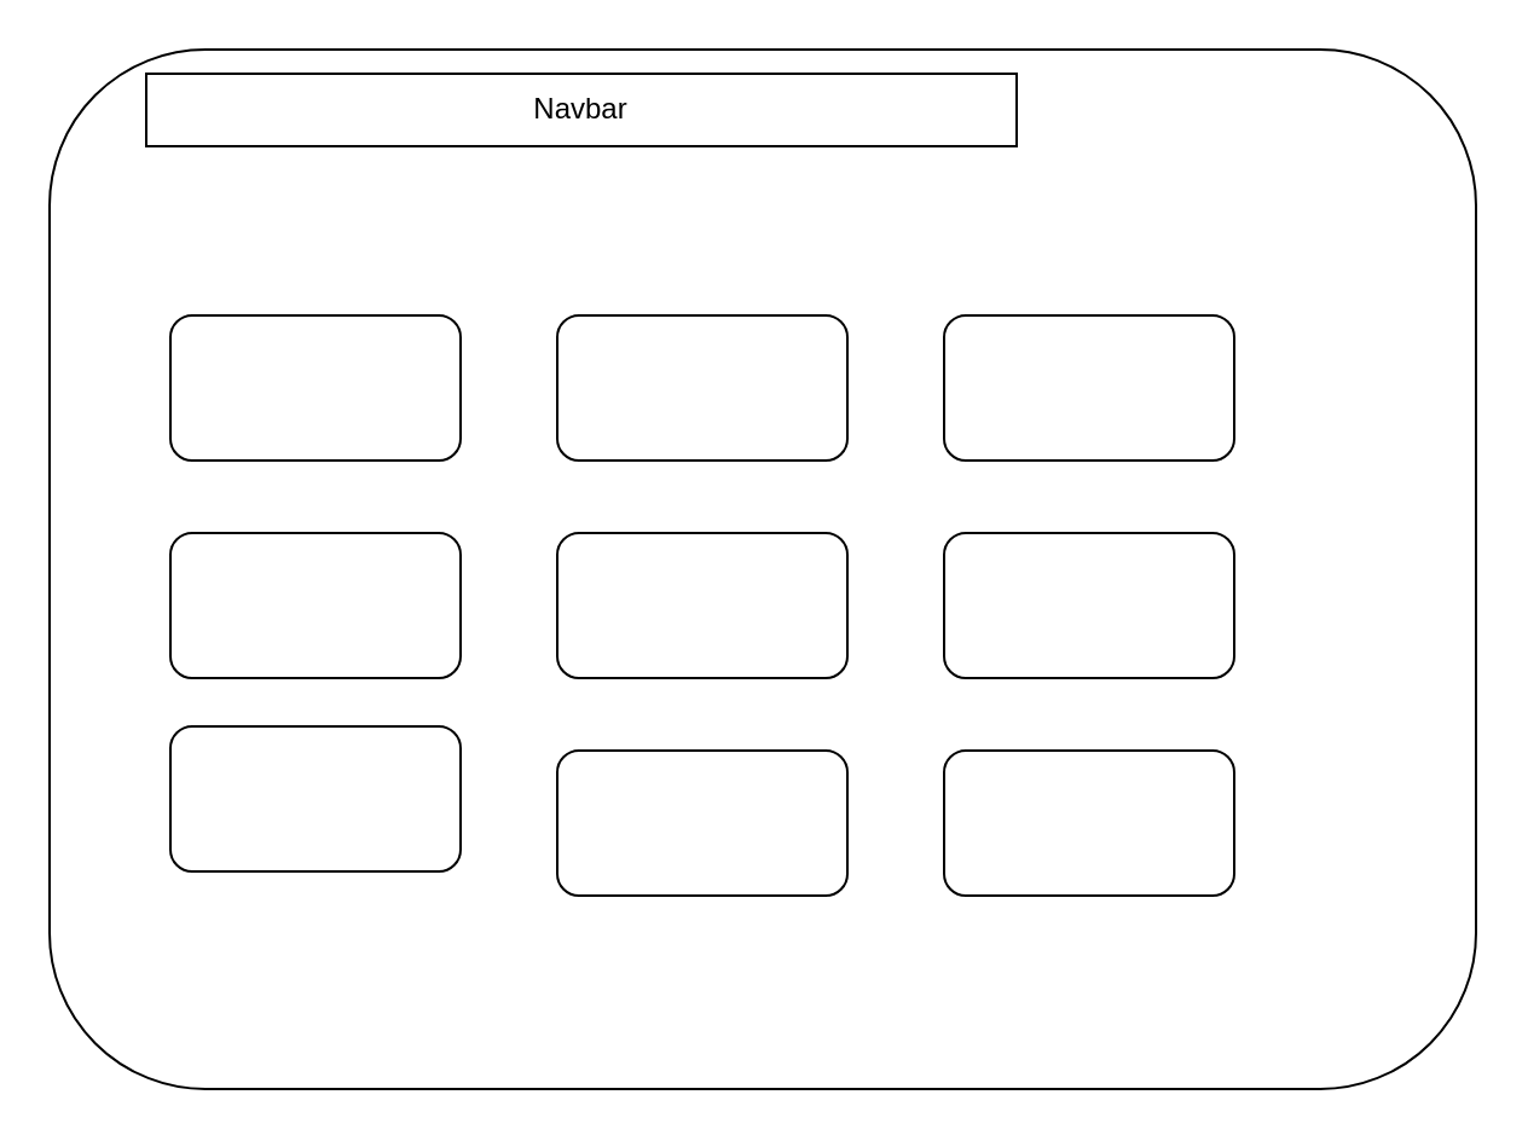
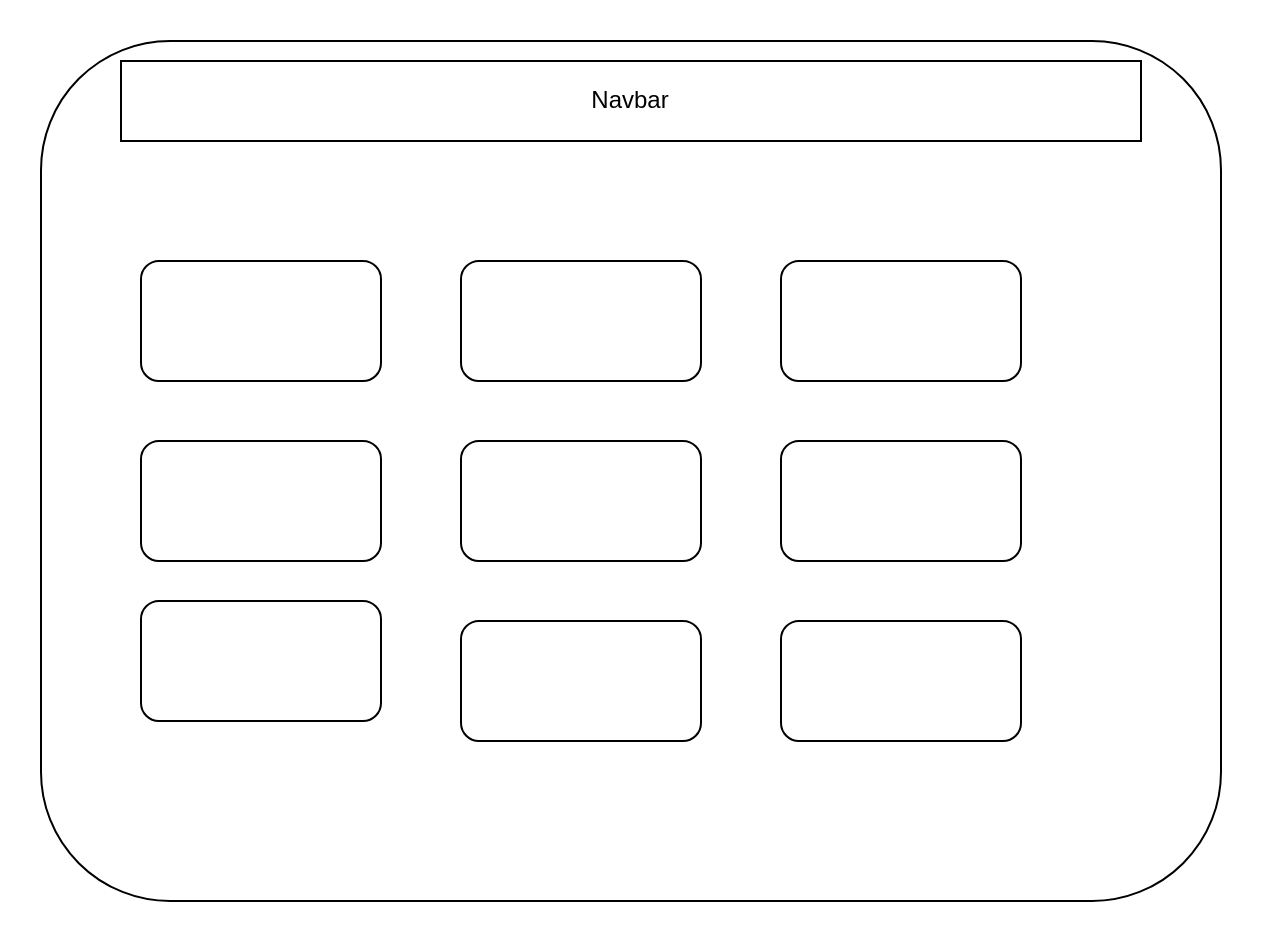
  <mxCell id="0" />
  <mxCell id="1" parent="0" />
  <mxCell id="2" value="" style="rounded=1;whiteSpace=wrap;html=1;" vertex="1" parent="1"><mxGeometry x="20" y="20" width="590" height="430" as="geometry" /></mxCell>
- <mxCell id="3" value="Navbar" style="rounded=0;whiteSpace=wrap;html=1;" vertex="1" parent="1"><mxGeometry x="60" y="30" width="360" height="30" as="geometry" /></mxCell>
+ <mxCell id="3" value="Navbar" style="rounded=0;whiteSpace=wrap;html=1;" vertex="1" parent="1"><mxGeometry x="60" y="30" width="510" height="40" as="geometry" /></mxCell>
  <mxCell id="4" value="" style="rounded=1;whiteSpace=wrap;html=1;" vertex="1" parent="1"><mxGeometry x="70" y="130" width="120" height="60" as="geometry" /></mxCell>
  <mxCell id="5" value="" style="rounded=1;whiteSpace=wrap;html=1;" vertex="1" parent="1"><mxGeometry x="230" y="130" width="120" height="60" as="geometry" /></mxCell>
  <mxCell id="6" value="" style="rounded=1;whiteSpace=wrap;html=1;" vertex="1" parent="1"><mxGeometry x="390" y="130" width="120" height="60" as="geometry" /></mxCell>
  <mxCell id="7" value="" style="rounded=1;whiteSpace=wrap;html=1;" vertex="1" parent="1"><mxGeometry x="70" y="220" width="120" height="60" as="geometry" /></mxCell>
  <mxCell id="8" value="" style="rounded=1;whiteSpace=wrap;html=1;" vertex="1" parent="1"><mxGeometry x="230" y="220" width="120" height="60" as="geometry" /></mxCell>
  <mxCell id="9" value="" style="rounded=1;whiteSpace=wrap;html=1;" vertex="1" parent="1"><mxGeometry x="390" y="220" width="120" height="60" as="geometry" /></mxCell>
  <mxCell id="10" value="" style="rounded=1;whiteSpace=wrap;html=1;" vertex="1" parent="1"><mxGeometry x="70" y="300" width="120" height="60" as="geometry" /></mxCell>
  <mxCell id="11" value="" style="rounded=1;whiteSpace=wrap;html=1;" vertex="1" parent="1"><mxGeometry x="230" y="310" width="120" height="60" as="geometry" /></mxCell>
  <mxCell id="12" value="" style="rounded=1;whiteSpace=wrap;html=1;" vertex="1" parent="1"><mxGeometry x="390" y="310" width="120" height="60" as="geometry" /></mxCell>
